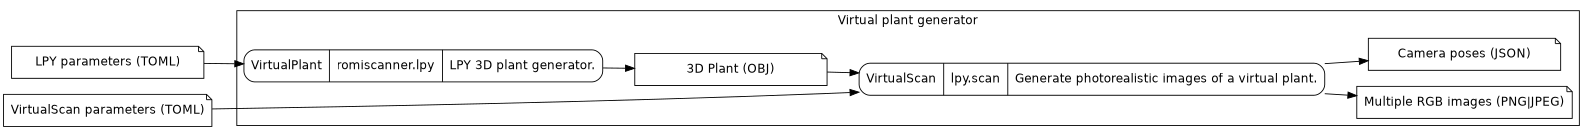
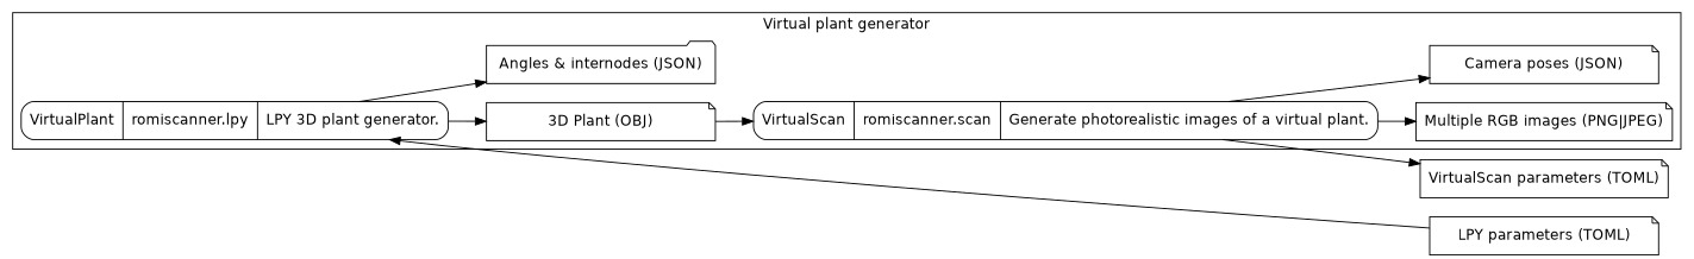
  digraph {
    fontname="DejaVu Sans"
    rankdir=LR
    node [fontname="DejaVu Sans" shape=note]
    edge [fontname="DejaVu Sans"]
    n1 [label="LPY parameters (TOML)" width=3]
    n2 [label="VirtualScan parameters (TOML)" width=3]
    n3 [label="{<f0> VirtualPlant|<f1> romiscanner.lpy|<f2> LPY 3D plant generator.\n}" shape=Mrecord width=3]
    n4 [label="3D Plant (OBJ)" width=3]
-   n6 [label="{<f0> VirtualScan|<f1> lpy.scan|<f2> Generate photorealistic images of a virtual plant.\n}" shape=Mrecord width=3]
+   n5 [label="Angles & internodes (JSON)" shape=folder width=3]
+   n6 [label="{<f0> VirtualScan|<f1> romiscanner.scan|<f2> Generate photorealistic images of a virtual plant.\n}" shape=Mrecord width=3]
    n7 [label="Multiple RGB images (PNG|JPEG)" width=3]
    n8 [label="Camera poses (JSON)" width=3]
    subgraph sub_1 {
      subgraph sub_2 {
        rank=same
        n1
        n2
      }
    }
    subgraph cluster_3 {
      label="Virtual plant generator"
      n3
      n4
+     n5
      n6
      n7
      n8
    }
    n1 -> n3
-   n2 -> n6
+   n6 -> n2
    n3 -> n4
+   n3 -> n5
    n4 -> n6
    n6 -> n7
    n6 -> n8
  }
